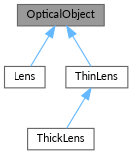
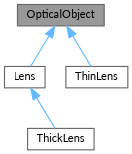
  digraph {
    fontname=Lato
    node [color=gray40 fillcolor=white fontname=Lato fontsize=10 shape=box style=filled]
    edge [color=steelblue1 dir=back fontname=Lato fontsize=10 labelfontname=Helvetica labelfontsize=10 style=solid]
    n1 [fillcolor=grey60 fontcolor=black height=0.2 label=OpticalObject width=0.4]
    n2 [height=0.2 label=Lens width=0.4]
    n3 [height=0.2 label=ThinLens width=0.4]
    n4 [height=0.2 label=ThickLens width=0.4]
    n1 -> n2
    n1 -> n3
-   n3 -> n4
+   n2 -> n4
  }
